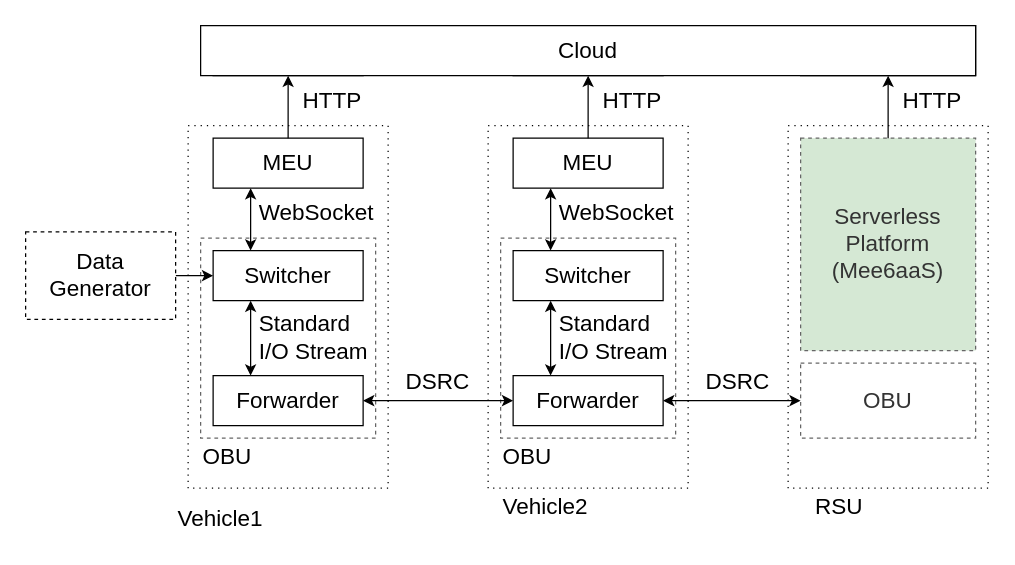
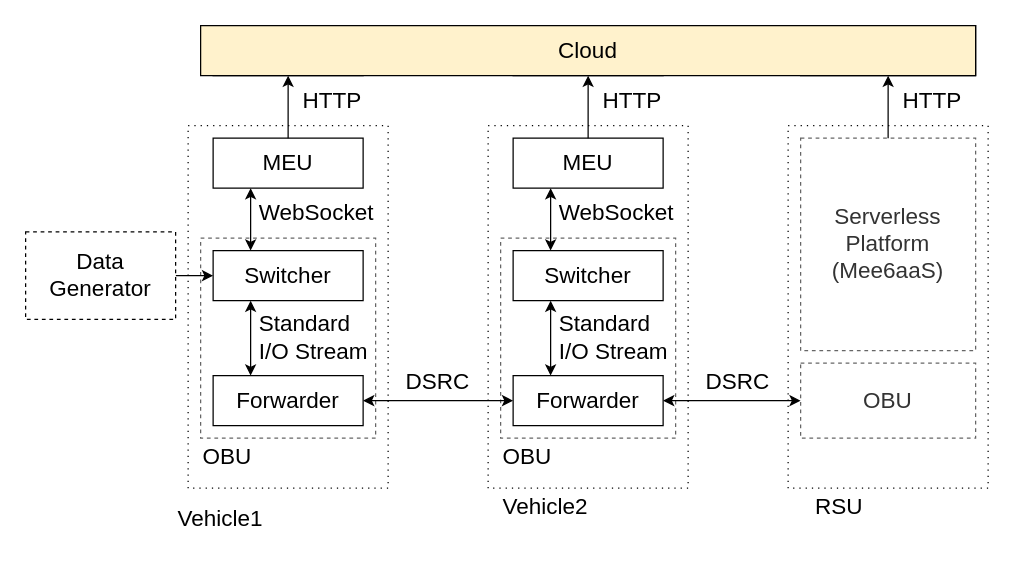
  <mxCell id="0" />
  <mxCell id="1" parent="0" />
  <mxCell id="2" value="" style="rounded=0;whiteSpace=wrap;html=1;fontSize=18;" vertex="1" parent="1"><mxGeometry x="170" y="20" width="120" height="40" as="geometry" /></mxCell>
  <mxCell id="3" value="" style="rounded=0;whiteSpace=wrap;html=1;fontSize=18;" vertex="1" parent="1"><mxGeometry x="410" y="20" width="120" height="40" as="geometry" /></mxCell>
  <mxCell id="4" value="" style="rounded=0;whiteSpace=wrap;html=1;fontSize=18;" vertex="1" parent="1"><mxGeometry x="640" y="20" width="140" height="40" as="geometry" /></mxCell>
  <mxCell id="5" value="Untitled Layer" parent="0" />
  <mxCell id="6" value="" style="rounded=0;whiteSpace=wrap;html=1;dashed=1;dashPattern=1 4;" vertex="1" parent="5"><mxGeometry x="150" y="100" width="160" height="290" as="geometry" /></mxCell>
  <mxCell id="7" value="" style="rounded=0;whiteSpace=wrap;html=1;fontSize=18;dashed=1;fillColor=#ffffff;strokeColor=#666666;fontColor=#333333;" vertex="1" parent="5"><mxGeometry x="160" y="190" width="140" height="160" as="geometry" /></mxCell>
  <mxCell id="8" value="Forwarder" style="rounded=0;whiteSpace=wrap;html=1;fontSize=18;" vertex="1" parent="5"><mxGeometry x="170" y="300" width="120" height="40" as="geometry" /></mxCell>
  <mxCell id="9" style="rounded=0;orthogonalLoop=1;jettySize=auto;html=1;exitX=0.25;exitY=1;exitDx=0;exitDy=0;entryX=0.25;entryY=0;entryDx=0;entryDy=0;fontSize=18;startArrow=classic;startFill=1;" edge="1" parent="5" source="11" target="8"><mxGeometry relative="1" as="geometry" /></mxCell>
  <mxCell id="10" style="rounded=0;orthogonalLoop=1;jettySize=auto;html=1;exitX=0.25;exitY=0;exitDx=0;exitDy=0;entryX=0.25;entryY=1;entryDx=0;entryDy=0;startArrow=classic;startFill=1;fontSize=18;" edge="1" parent="5" source="11" target="13"><mxGeometry relative="1" as="geometry" /></mxCell>
  <mxCell id="11" value="Switcher" style="rounded=0;whiteSpace=wrap;html=1;fontSize=18;" vertex="1" parent="5"><mxGeometry x="170" y="200" width="120" height="40" as="geometry" /></mxCell>
  <mxCell id="12" value="Standard I/O Stream" style="text;html=1;strokeColor=none;fillColor=none;align=left;verticalAlign=middle;whiteSpace=wrap;rounded=0;fontSize=18;" vertex="1" parent="5"><mxGeometry x="205" y="250" width="90" height="40" as="geometry" /></mxCell>
  <mxCell id="13" value="MEU" style="rounded=0;whiteSpace=wrap;html=1;fontSize=18;" vertex="1" parent="5"><mxGeometry x="170" y="110" width="120" height="40" as="geometry" /></mxCell>
  <mxCell id="14" value="WebSocket" style="text;html=1;strokeColor=none;fillColor=none;align=left;verticalAlign=middle;whiteSpace=wrap;rounded=0;fontSize=18;" vertex="1" parent="5"><mxGeometry x="205" y="150" width="90" height="40" as="geometry" /></mxCell>
  <mxCell id="15" value="OBU" style="text;html=1;strokeColor=none;fillColor=none;align=left;verticalAlign=middle;whiteSpace=wrap;rounded=0;fontSize=18;" vertex="1" parent="5"><mxGeometry x="160" y="350" width="90" height="30" as="geometry" /></mxCell>
  <mxCell id="16" value="Vehicle1" style="text;html=1;strokeColor=none;fillColor=none;align=left;verticalAlign=middle;whiteSpace=wrap;rounded=0;fontSize=18;" vertex="1" parent="5"><mxGeometry x="140" y="400" width="90" height="30" as="geometry" /></mxCell>
  <mxCell id="17" value="" style="rounded=0;whiteSpace=wrap;html=1;dashed=1;dashPattern=1 4;" vertex="1" parent="5"><mxGeometry x="390" y="100" width="160" height="290" as="geometry" /></mxCell>
  <mxCell id="18" value="" style="rounded=0;whiteSpace=wrap;html=1;fontSize=18;dashed=1;fillColor=#ffffff;strokeColor=#666666;fontColor=#333333;" vertex="1" parent="5"><mxGeometry x="400" y="190" width="140" height="160" as="geometry" /></mxCell>
  <mxCell id="19" value="Forwarder" style="rounded=0;whiteSpace=wrap;html=1;fontSize=18;" vertex="1" parent="5"><mxGeometry x="410" y="300" width="120" height="40" as="geometry" /></mxCell>
  <mxCell id="20" style="rounded=0;orthogonalLoop=1;jettySize=auto;html=1;exitX=0.25;exitY=1;exitDx=0;exitDy=0;entryX=0.25;entryY=0;entryDx=0;entryDy=0;fontSize=18;startArrow=classic;startFill=1;" edge="1" parent="5" source="22" target="19"><mxGeometry relative="1" as="geometry" /></mxCell>
  <mxCell id="21" style="rounded=0;orthogonalLoop=1;jettySize=auto;html=1;exitX=0.25;exitY=0;exitDx=0;exitDy=0;entryX=0.25;entryY=1;entryDx=0;entryDy=0;startArrow=classic;startFill=1;fontSize=18;" edge="1" parent="5" source="22" target="24"><mxGeometry relative="1" as="geometry" /></mxCell>
  <mxCell id="22" value="Switcher" style="rounded=0;whiteSpace=wrap;html=1;fontSize=18;" vertex="1" parent="5"><mxGeometry x="410" y="200" width="120" height="40" as="geometry" /></mxCell>
  <mxCell id="23" value="Standard I/O Stream" style="text;html=1;strokeColor=none;fillColor=none;align=left;verticalAlign=middle;whiteSpace=wrap;rounded=0;fontSize=18;" vertex="1" parent="5"><mxGeometry x="445" y="250" width="90" height="40" as="geometry" /></mxCell>
  <mxCell id="24" value="MEU" style="rounded=0;whiteSpace=wrap;html=1;fontSize=18;" vertex="1" parent="5"><mxGeometry x="410" y="110" width="120" height="40" as="geometry" /></mxCell>
  <mxCell id="25" value="WebSocket" style="text;html=1;strokeColor=none;fillColor=none;align=left;verticalAlign=middle;whiteSpace=wrap;rounded=0;fontSize=18;" vertex="1" parent="5"><mxGeometry x="445" y="150" width="90" height="40" as="geometry" /></mxCell>
  <mxCell id="26" value="OBU" style="text;html=1;strokeColor=none;fillColor=none;align=left;verticalAlign=middle;whiteSpace=wrap;rounded=0;fontSize=18;" vertex="1" parent="5"><mxGeometry x="400" y="350" width="90" height="30" as="geometry" /></mxCell>
  <mxCell id="27" value="Vehicle2" style="text;html=1;strokeColor=none;fillColor=none;align=left;verticalAlign=middle;whiteSpace=wrap;rounded=0;fontSize=18;" vertex="1" parent="5"><mxGeometry x="400" y="390" width="90" height="30" as="geometry" /></mxCell>
  <mxCell id="28" style="edgeStyle=none;rounded=0;orthogonalLoop=1;jettySize=auto;html=1;exitX=1;exitY=0.5;exitDx=0;exitDy=0;entryX=0;entryY=0.5;entryDx=0;entryDy=0;startArrow=classic;startFill=1;fontSize=18;" edge="1" parent="5" source="8" target="19"><mxGeometry relative="1" as="geometry" /></mxCell>
  <mxCell id="29" value="DSRC" style="text;html=1;strokeColor=none;fillColor=none;align=center;verticalAlign=middle;whiteSpace=wrap;rounded=0;fontSize=18;" vertex="1" parent="5"><mxGeometry x="310" y="290" width="80" height="30" as="geometry" /></mxCell>
- <mxCell id="30" value="Cloud" style="rounded=0;whiteSpace=wrap;html=1;fontSize=18;" vertex="1" parent="5"><mxGeometry x="160" y="20" width="620" height="40" as="geometry" /></mxCell>
+ <mxCell id="30" value="Cloud" style="rounded=0;whiteSpace=wrap;html=1;fontSize=18;fillColor=#fff2cc;" vertex="1" parent="5"><mxGeometry x="160" y="20" width="620" height="40" as="geometry" /></mxCell>
  <mxCell id="31" value="" style="rounded=0;whiteSpace=wrap;html=1;dashed=1;dashPattern=1 4;" vertex="1" parent="5"><mxGeometry x="630" y="100" width="160" height="290" as="geometry" /></mxCell>
  <mxCell id="32" value="OBU" style="rounded=0;whiteSpace=wrap;html=1;fontSize=18;dashed=1;fillColor=#ffffff;strokeColor=#666666;fontColor=#333333;" vertex="1" parent="5"><mxGeometry x="640" y="290" width="140" height="60" as="geometry" /></mxCell>
  <mxCell id="33" value="RSU" style="text;html=1;strokeColor=none;fillColor=none;align=left;verticalAlign=middle;whiteSpace=wrap;rounded=0;fontSize=18;" vertex="1" parent="5"><mxGeometry x="650" y="390" width="90" height="30" as="geometry" /></mxCell>
  <mxCell id="34" style="edgeStyle=none;rounded=0;orthogonalLoop=1;jettySize=auto;html=1;exitX=1;exitY=0.5;exitDx=0;exitDy=0;entryX=0;entryY=0.5;entryDx=0;entryDy=0;startArrow=classic;startFill=1;fontSize=18;" edge="1" parent="5" source="19" target="32"><mxGeometry relative="1" as="geometry" /></mxCell>
  <mxCell id="35" value="DSRC" style="text;html=1;strokeColor=none;fillColor=none;align=center;verticalAlign=middle;whiteSpace=wrap;rounded=0;fontSize=18;" vertex="1" parent="5"><mxGeometry x="550" y="290" width="80" height="30" as="geometry" /></mxCell>
- <mxCell id="36" value="Serverless&lt;br&gt;Platform&lt;br&gt;(Mee6aaS)" style="rounded=0;whiteSpace=wrap;html=1;fontSize=18;dashed=1;fillColor=#d5e8d4;strokeColor=#666666;fontColor=#333333;" vertex="1" parent="5"><mxGeometry x="640" y="110" width="140" height="170" as="geometry" /></mxCell>
+ <mxCell id="36" value="Serverless&lt;br&gt;Platform&lt;br&gt;(Mee6aaS)" style="rounded=0;whiteSpace=wrap;html=1;fontSize=18;dashed=1;fillColor=#ffffff;strokeColor=#666666;fontColor=#333333;" vertex="1" parent="5"><mxGeometry x="640" y="110" width="140" height="170" as="geometry" /></mxCell>
  <mxCell id="37" value="HTTP" style="text;html=1;strokeColor=none;fillColor=none;align=left;verticalAlign=middle;whiteSpace=wrap;rounded=0;fontSize=18;" vertex="1" parent="5"><mxGeometry x="240" y="60" width="70" height="40" as="geometry" /></mxCell>
  <mxCell id="38" style="edgeStyle=none;rounded=0;orthogonalLoop=1;jettySize=auto;html=1;exitX=0.5;exitY=0;exitDx=0;exitDy=0;startArrow=none;startFill=0;fontSize=18;entryX=0.5;entryY=1;entryDx=0;entryDy=0;" edge="1" parent="5" source="13" target="2"><mxGeometry relative="1" as="geometry"><mxPoint x="230.207" y="60" as="targetPoint" /><mxPoint x="230" y="110" as="sourcePoint" /></mxGeometry></mxCell>
  <mxCell id="39" value="HTTP" style="text;html=1;strokeColor=none;fillColor=none;align=left;verticalAlign=middle;whiteSpace=wrap;rounded=0;fontSize=18;" vertex="1" parent="5"><mxGeometry x="480" y="60" width="70" height="40" as="geometry" /></mxCell>
  <mxCell id="40" style="edgeStyle=none;rounded=0;orthogonalLoop=1;jettySize=auto;html=1;exitX=0.5;exitY=0;exitDx=0;exitDy=0;startArrow=none;startFill=0;fontSize=18;entryX=0.5;entryY=1;entryDx=0;entryDy=0;" edge="1" parent="5" target="3"><mxGeometry relative="1" as="geometry"><mxPoint x="430" y="80" as="targetPoint" /><mxPoint x="470" y="110" as="sourcePoint" /></mxGeometry></mxCell>
  <mxCell id="41" value="HTTP" style="text;html=1;strokeColor=none;fillColor=none;align=left;verticalAlign=middle;whiteSpace=wrap;rounded=0;fontSize=18;" vertex="1" parent="5"><mxGeometry x="720" y="60" width="70" height="40" as="geometry" /></mxCell>
  <mxCell id="42" style="edgeStyle=none;rounded=0;orthogonalLoop=1;jettySize=auto;html=1;exitX=0.5;exitY=0;exitDx=0;exitDy=0;startArrow=none;startFill=0;fontSize=18;entryX=0.5;entryY=1;entryDx=0;entryDy=0;" edge="1" parent="5" target="4"><mxGeometry relative="1" as="geometry"><mxPoint x="690" y="70" as="targetPoint" /><mxPoint x="710" y="110" as="sourcePoint" /></mxGeometry></mxCell>
  <mxCell id="43" style="rounded=0;orthogonalLoop=1;jettySize=auto;html=1;exitX=1;exitY=0.5;exitDx=0;exitDy=0;entryX=0;entryY=0.5;entryDx=0;entryDy=0;startArrow=none;startFill=0;fontSize=18;" edge="1" parent="5" source="44" target="11"><mxGeometry relative="1" as="geometry" /></mxCell>
  <mxCell id="44" value="Data&lt;br&gt;Generator" style="rounded=0;whiteSpace=wrap;html=1;fontSize=18;dashed=1;" vertex="1" parent="5"><mxGeometry x="20" y="185" width="120" height="70" as="geometry" /></mxCell>
